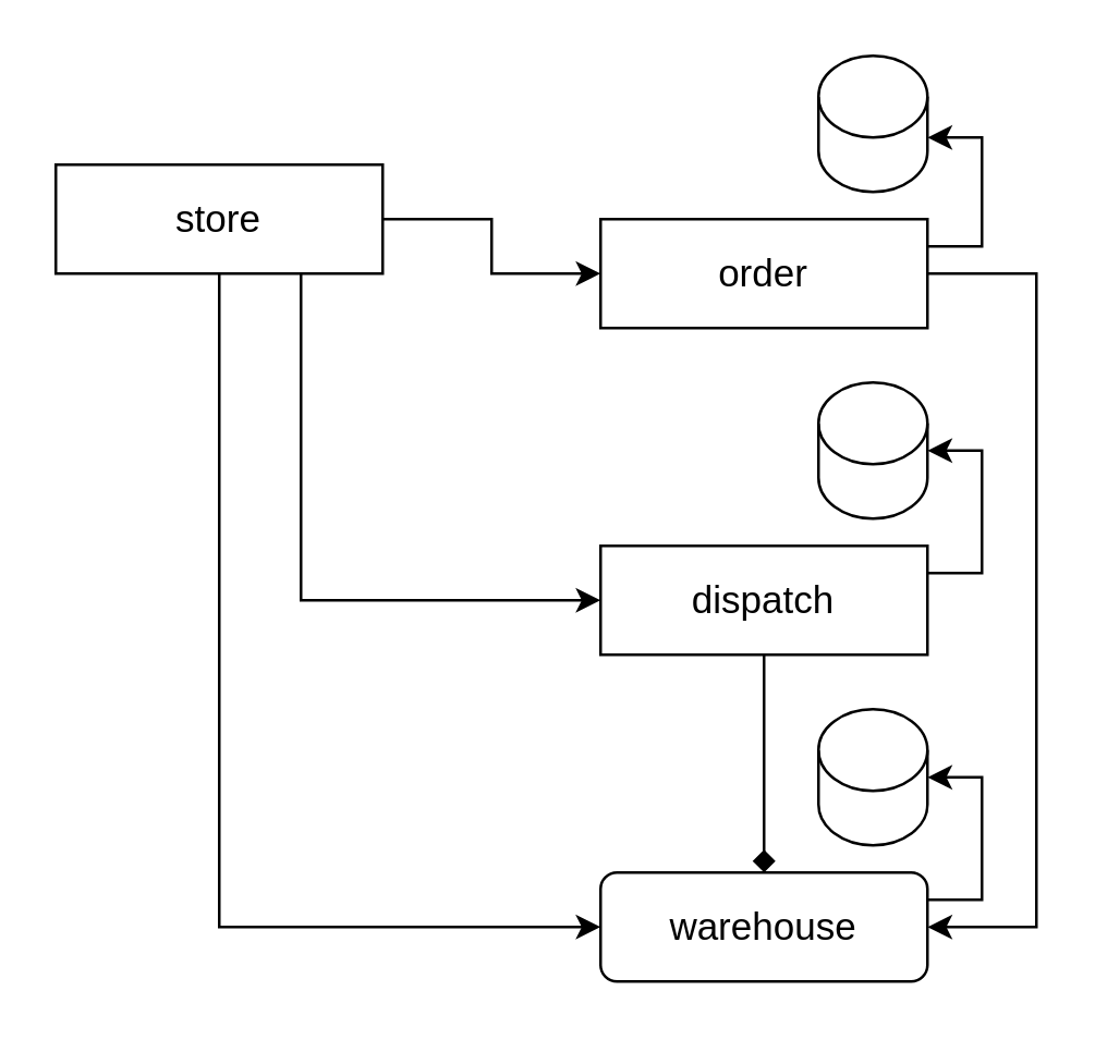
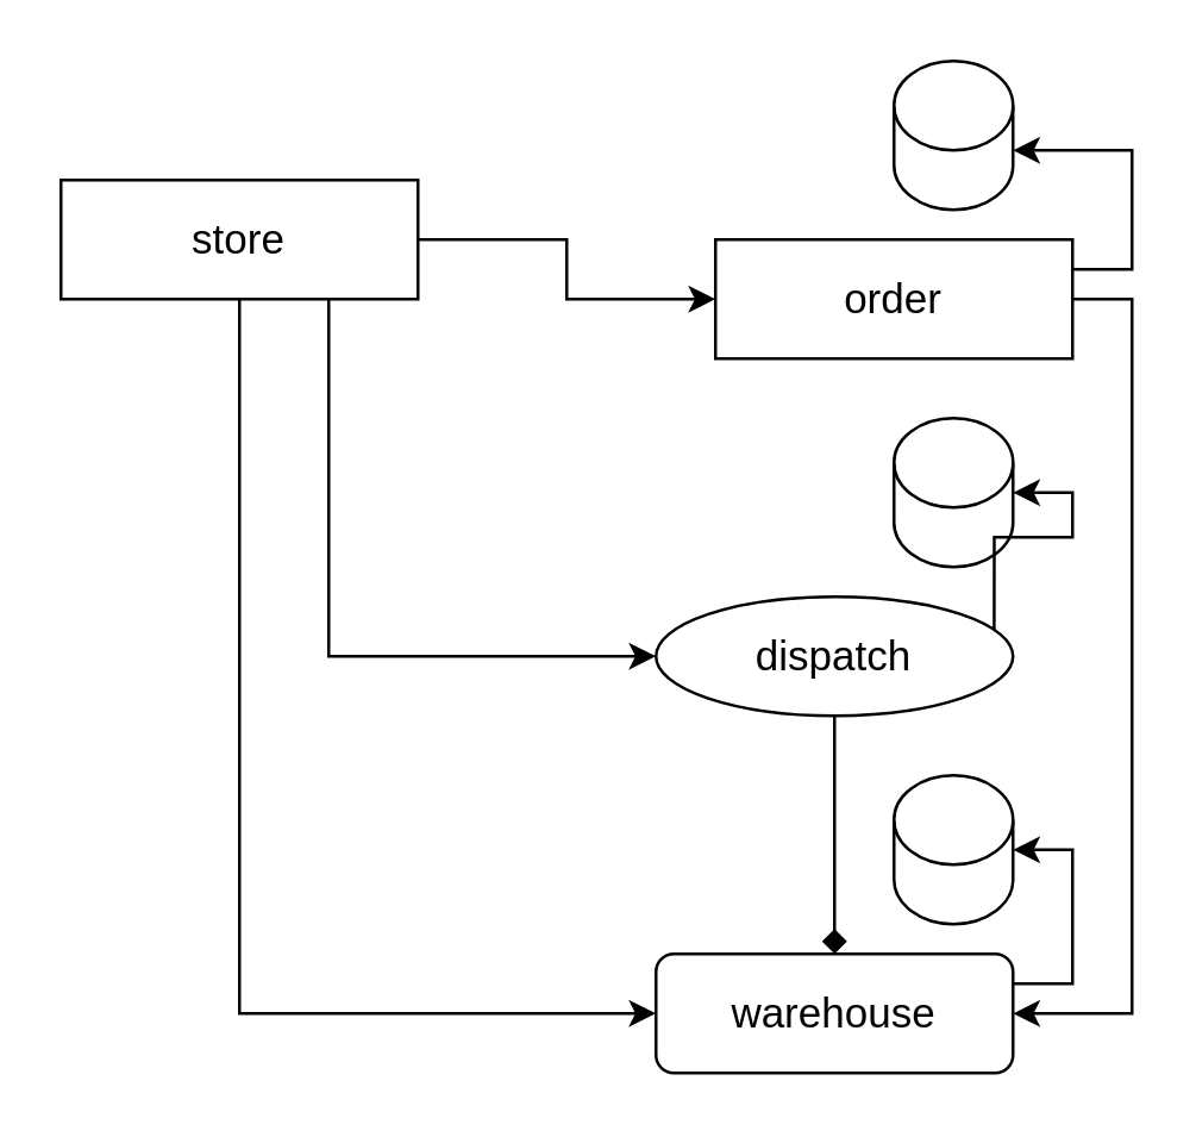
  <mxCell id="0" />
  <mxCell id="1" parent="0" />
  <mxCell id="2" style="edgeStyle=orthogonalEdgeStyle;rounded=0;orthogonalLoop=1;jettySize=auto;html=1;exitX=0.5;exitY=1;exitDx=0;exitDy=0;entryX=0;entryY=0.5;entryDx=0;entryDy=0;fontSize=14;" edge="1" parent="1" source="5" target="13"><mxGeometry relative="1" as="geometry" /></mxCell>
  <mxCell id="3" style="edgeStyle=orthogonalEdgeStyle;rounded=0;orthogonalLoop=1;jettySize=auto;html=1;exitX=1;exitY=0.5;exitDx=0;exitDy=0;entryX=0;entryY=0.5;entryDx=0;entryDy=0;fontSize=14;" edge="1" parent="1" source="5" target="8"><mxGeometry relative="1" as="geometry" /></mxCell>
  <mxCell id="4" style="edgeStyle=orthogonalEdgeStyle;rounded=0;orthogonalLoop=1;jettySize=auto;html=1;exitX=0.75;exitY=1;exitDx=0;exitDy=0;entryX=0;entryY=0.5;entryDx=0;entryDy=0;fontSize=14;" edge="1" parent="1" source="5" target="11"><mxGeometry relative="1" as="geometry" /></mxCell>
  <mxCell id="5" value="store" style="rounded=0;whiteSpace=wrap;html=1;fillColor=none;fontSize=14;" vertex="1" parent="1"><mxGeometry x="20" y="60" width="120" height="40" as="geometry" /></mxCell>
  <mxCell id="6" style="edgeStyle=orthogonalEdgeStyle;rounded=0;orthogonalLoop=1;jettySize=auto;html=1;exitX=1;exitY=0.5;exitDx=0;exitDy=0;entryX=1;entryY=0.5;entryDx=0;entryDy=0;fontSize=14;" edge="1" parent="1" source="8" target="13"><mxGeometry relative="1" as="geometry"><Array as="points"><mxPoint x="380" y="100" /><mxPoint x="380" y="340" /></Array></mxGeometry></mxCell>
  <mxCell id="7" style="edgeStyle=orthogonalEdgeStyle;rounded=0;orthogonalLoop=1;jettySize=auto;html=1;exitX=1;exitY=0.25;exitDx=0;exitDy=0;entryX=1;entryY=0;entryDx=0;entryDy=30;entryPerimeter=0;fontSize=14;" edge="1" parent="1" source="8" target="14"><mxGeometry relative="1" as="geometry" /></mxCell>
- <mxCell id="8" value="order" style="rounded=0;whiteSpace=wrap;html=1;fillColor=none;fontSize=14;" vertex="1" parent="1"><mxGeometry x="220" y="80" width="120" height="40" as="geometry" /></mxCell>
+ <mxCell id="8" value="order" style="rounded=0;whiteSpace=wrap;html=1;fillColor=none;fontSize=14;" vertex="1" parent="1"><mxGeometry x="240" y="80" width="120" height="40" as="geometry" /></mxCell>
  <mxCell id="9" style="edgeStyle=orthogonalEdgeStyle;rounded=0;orthogonalLoop=1;jettySize=auto;html=1;exitX=0.5;exitY=1;exitDx=0;exitDy=0;fontSize=14;endArrow=diamond;" edge="1" parent="1" source="11" target="13"><mxGeometry relative="1" as="geometry" /></mxCell>
  <mxCell id="10" style="edgeStyle=orthogonalEdgeStyle;rounded=0;orthogonalLoop=1;jettySize=auto;html=1;exitX=1;exitY=0.25;exitDx=0;exitDy=0;entryX=1;entryY=0.5;entryDx=0;entryDy=0;entryPerimeter=0;fontSize=14;" edge="1" parent="1" source="11" target="15"><mxGeometry relative="1" as="geometry" /></mxCell>
- <mxCell id="11" value="dispatch" style="rounded=0;whiteSpace=wrap;html=1;fillColor=none;fontSize=14;" vertex="1" parent="1"><mxGeometry x="220" y="200" width="120" height="40" as="geometry" /></mxCell>
+ <mxCell id="11" value="dispatch" style="ellipse;whiteSpace=wrap;html=1;fillColor=none;fontSize=14;" vertex="1" parent="1"><mxGeometry x="220" y="200" width="120" height="40" as="geometry" /></mxCell>
  <mxCell id="12" style="edgeStyle=orthogonalEdgeStyle;rounded=0;orthogonalLoop=1;jettySize=auto;html=1;exitX=1;exitY=0.25;exitDx=0;exitDy=0;entryX=1;entryY=0.5;entryDx=0;entryDy=0;entryPerimeter=0;fontSize=14;" edge="1" parent="1" source="13" target="16"><mxGeometry relative="1" as="geometry" /></mxCell>
  <mxCell id="13" value="warehouse" style="whiteSpace=wrap;html=1;fillColor=none;fontSize=14;rounded=1;" vertex="1" parent="1"><mxGeometry x="220" y="320" width="120" height="40" as="geometry" /></mxCell>
  <mxCell id="14" value="" style="shape=cylinder3;whiteSpace=wrap;html=1;boundedLbl=1;backgroundOutline=1;size=15;fontSize=14;fillColor=none;" vertex="1" parent="1"><mxGeometry x="300" y="20" width="40" height="50" as="geometry" /></mxCell>
  <mxCell id="15" value="" style="shape=cylinder3;whiteSpace=wrap;html=1;boundedLbl=1;backgroundOutline=1;size=15;fontSize=14;fillColor=none;" vertex="1" parent="1"><mxGeometry x="300" y="140" width="40" height="50" as="geometry" /></mxCell>
  <mxCell id="16" value="" style="shape=cylinder3;whiteSpace=wrap;html=1;boundedLbl=1;backgroundOutline=1;size=15;fontSize=14;fillColor=none;" vertex="1" parent="1"><mxGeometry x="300" y="260" width="40" height="50" as="geometry" /></mxCell>
